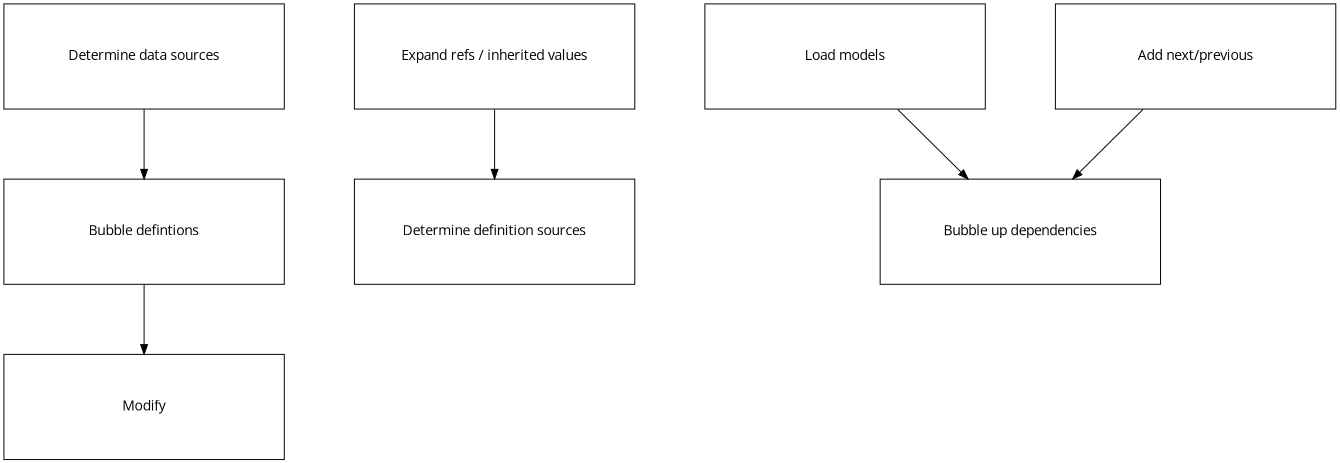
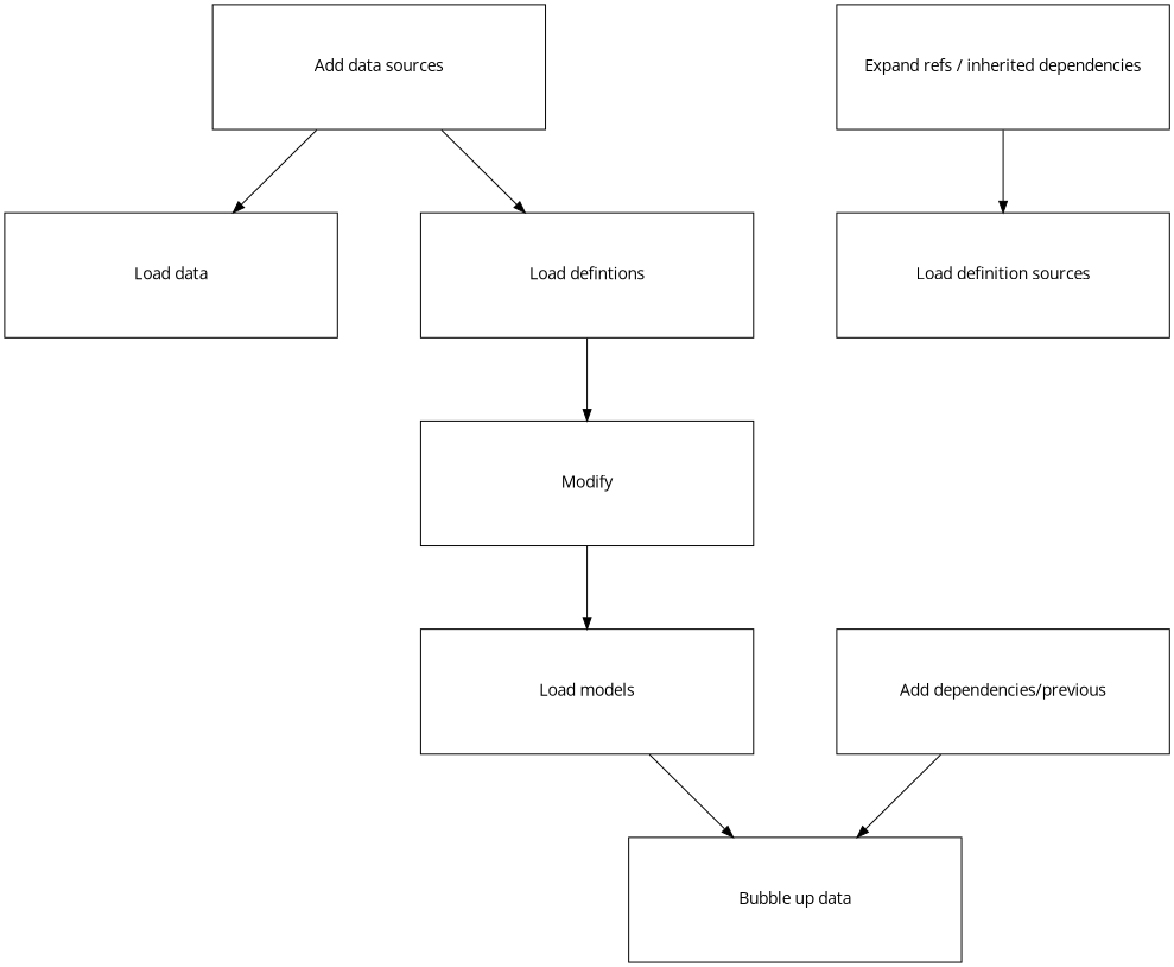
  digraph {
    fontname="Open Sans"
    newrank=true
    nodesep=1
    ranksep=1
    node [fillcolor=white fontcolor=black fontname="Open Sans" shape=box]
    edge [fontname="Open Sans"]
-   n1 [height=1.5 label="Determine data sources" width=4]
-   n3 [height=1.5 label="Bubble defintions" width=4]
-   n4 [height=1.5 label="Expand refs / inherited values" width=4]
-   n5 [height=1.5 label="Determine definition sources" width=4]
+   n1 [height=1.5 label="Add data sources" width=4]
+   n2 [height=1.5 label="Load data" width=4]
+   n3 [height=1.5 label="Load defintions" width=4]
+   n4 [height=1.5 label="Expand refs / inherited dependencies" width=4]
+   n5 [height=1.5 label="Load definition sources" width=4]
    n6 [height=1.5 label=Modify width=4]
    n7 [height=1.5 label="Load models" width=4]
-   n8 [height=1.5 label="Bubble up dependencies" width=4]
-   n9 [height=1.5 label="Add next/previous" width=4]
+   n8 [height=1.5 label="Bubble up data" width=4]
+   n9 [height=1.5 label="Add dependencies/previous" width=4]
+   n1 -> n2
    n1 -> n3
    n3 -> n6
    n4 -> n5
+   n6 -> n7
    n7 -> n8
    n9 -> n8
  }
